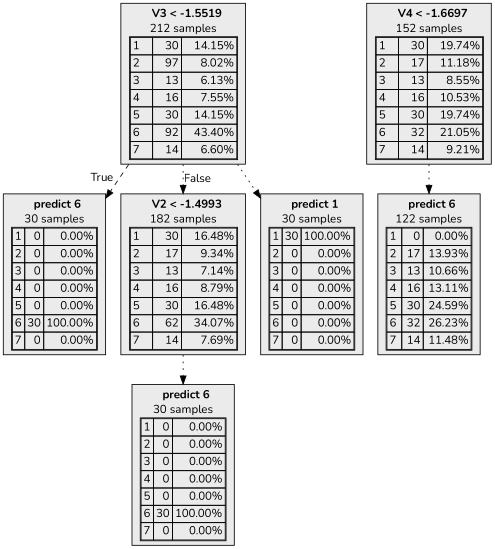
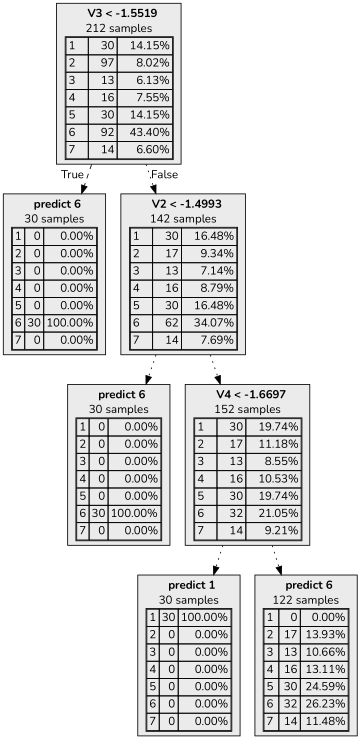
  digraph {
    fontname=Nunito
    node [fillcolor="#EBEBEB" fontname=Nunito shape=box style=filled color=black]
    edge [fontname=Nunito style=dotted]
    n1 [label=<  <TABLE BORDER="0" CELLPADDING="0">       <TR>     <TD>       <B>V3 &lt; -1.5519</B>     </TD>   </TR>      <TR>       <TD>212 samples</TD>     </TR>     <TR>   <TD>     <TABLE CELLSPACING="0">                <TR >     <TD ALIGN="LEFT">1</TD>     <TD ALIGN="RIGHT">30</TD>     <TD ALIGN="RIGHT">14.15%</TD>   </TR>   <TR >     <TD ALIGN="LEFT">2</TD>     <TD ALIGN="RIGHT">97</TD>     <TD ALIGN="RIGHT">8.02%</TD>   </TR>   <TR >     <TD ALIGN="LEFT">3</TD>     <TD ALIGN="RIGHT">13</TD>     <TD ALIGN="RIGHT">6.13%</TD>   </TR>   <TR >     <TD ALIGN="LEFT">4</TD>     <TD ALIGN="RIGHT">16</TD>     <TD ALIGN="RIGHT">7.55%</TD>   </TR>   <TR >     <TD ALIGN="LEFT">5</TD>     <TD ALIGN="RIGHT">30</TD>     <TD ALIGN="RIGHT">14.15%</TD>   </TR>   <TR class="highlighted">     <TD ALIGN="LEFT">6</TD>     <TD ALIGN="RIGHT">92</TD>     <TD ALIGN="RIGHT">43.40%</TD>   </TR>   <TR >     <TD ALIGN="LEFT">7</TD>     <TD ALIGN="RIGHT">14</TD>     <TD ALIGN="RIGHT">6.60%</TD>   </TR>      </TABLE>   </TD> </TR>    </TABLE> > color=""]
    n2 [label=<  <TABLE BORDER="0" CELLPADDING="0">       <TR>     <TD>       <B>predict 6</B>     </TD>   </TR>      <TR>       <TD>30 samples</TD>     </TR>     <TR>   <TD>     <TABLE CELLSPACING="0">                <TR >     <TD ALIGN="LEFT">1</TD>     <TD ALIGN="RIGHT">0</TD>     <TD ALIGN="RIGHT">0.00%</TD>   </TR>   <TR >     <TD ALIGN="LEFT">2</TD>     <TD ALIGN="RIGHT">0</TD>     <TD ALIGN="RIGHT">0.00%</TD>   </TR>   <TR >     <TD ALIGN="LEFT">3</TD>     <TD ALIGN="RIGHT">0</TD>     <TD ALIGN="RIGHT">0.00%</TD>   </TR>   <TR >     <TD ALIGN="LEFT">4</TD>     <TD ALIGN="RIGHT">0</TD>     <TD ALIGN="RIGHT">0.00%</TD>   </TR>   <TR >     <TD ALIGN="LEFT">5</TD>     <TD ALIGN="RIGHT">0</TD>     <TD ALIGN="RIGHT">0.00%</TD>   </TR>   <TR class="highlighted">     <TD ALIGN="LEFT">6</TD>     <TD ALIGN="RIGHT">30</TD>     <TD ALIGN="RIGHT">100.00%</TD>   </TR>   <TR >     <TD ALIGN="LEFT">7</TD>     <TD ALIGN="RIGHT">0</TD>     <TD ALIGN="RIGHT">0.00%</TD>   </TR>      </TABLE>   </TD> </TR>    </TABLE> >]
-   n3 [label=<  <TABLE BORDER="0" CELLPADDING="0">       <TR>     <TD>       <B>V2 &lt; -1.4993</B>     </TD>   </TR>      <TR>       <TD>182 samples</TD>     </TR>     <TR>   <TD>     <TABLE CELLSPACING="0">                <TR >     <TD ALIGN="LEFT">1</TD>     <TD ALIGN="RIGHT">30</TD>     <TD ALIGN="RIGHT">16.48%</TD>   </TR>   <TR >     <TD ALIGN="LEFT">2</TD>     <TD ALIGN="RIGHT">17</TD>     <TD ALIGN="RIGHT">9.34%</TD>   </TR>   <TR >     <TD ALIGN="LEFT">3</TD>     <TD ALIGN="RIGHT">13</TD>     <TD ALIGN="RIGHT">7.14%</TD>   </TR>   <TR >     <TD ALIGN="LEFT">4</TD>     <TD ALIGN="RIGHT">16</TD>     <TD ALIGN="RIGHT">8.79%</TD>   </TR>   <TR >     <TD ALIGN="LEFT">5</TD>     <TD ALIGN="RIGHT">30</TD>     <TD ALIGN="RIGHT">16.48%</TD>   </TR>   <TR class="highlighted">     <TD ALIGN="LEFT">6</TD>     <TD ALIGN="RIGHT">62</TD>     <TD ALIGN="RIGHT">34.07%</TD>   </TR>   <TR >     <TD ALIGN="LEFT">7</TD>     <TD ALIGN="RIGHT">14</TD>     <TD ALIGN="RIGHT">7.69%</TD>   </TR>      </TABLE>   </TD> </TR>    </TABLE> > color=""]
+   n3 [label=<  <TABLE BORDER="0" CELLPADDING="0">       <TR>     <TD>       <B>V2 &lt; -1.4993</B>     </TD>   </TR>      <TR>       <TD>142 samples</TD>     </TR>     <TR>   <TD>     <TABLE CELLSPACING="0">                <TR >     <TD ALIGN="LEFT">1</TD>     <TD ALIGN="RIGHT">30</TD>     <TD ALIGN="RIGHT">16.48%</TD>   </TR>   <TR >     <TD ALIGN="LEFT">2</TD>     <TD ALIGN="RIGHT">17</TD>     <TD ALIGN="RIGHT">9.34%</TD>   </TR>   <TR >     <TD ALIGN="LEFT">3</TD>     <TD ALIGN="RIGHT">13</TD>     <TD ALIGN="RIGHT">7.14%</TD>   </TR>   <TR >     <TD ALIGN="LEFT">4</TD>     <TD ALIGN="RIGHT">16</TD>     <TD ALIGN="RIGHT">8.79%</TD>   </TR>   <TR >     <TD ALIGN="LEFT">5</TD>     <TD ALIGN="RIGHT">30</TD>     <TD ALIGN="RIGHT">16.48%</TD>   </TR>   <TR class="highlighted">     <TD ALIGN="LEFT">6</TD>     <TD ALIGN="RIGHT">62</TD>     <TD ALIGN="RIGHT">34.07%</TD>   </TR>   <TR >     <TD ALIGN="LEFT">7</TD>     <TD ALIGN="RIGHT">14</TD>     <TD ALIGN="RIGHT">7.69%</TD>   </TR>      </TABLE>   </TD> </TR>    </TABLE> > color=""]
    n4 [label=<  <TABLE BORDER="0" CELLPADDING="0">       <TR>     <TD>       <B>predict 6</B>     </TD>   </TR>      <TR>       <TD>30 samples</TD>     </TR>     <TR>   <TD>     <TABLE CELLSPACING="0">                <TR >     <TD ALIGN="LEFT">1</TD>     <TD ALIGN="RIGHT">0</TD>     <TD ALIGN="RIGHT">0.00%</TD>   </TR>   <TR >     <TD ALIGN="LEFT">2</TD>     <TD ALIGN="RIGHT">0</TD>     <TD ALIGN="RIGHT">0.00%</TD>   </TR>   <TR >     <TD ALIGN="LEFT">3</TD>     <TD ALIGN="RIGHT">0</TD>     <TD ALIGN="RIGHT">0.00%</TD>   </TR>   <TR >     <TD ALIGN="LEFT">4</TD>     <TD ALIGN="RIGHT">0</TD>     <TD ALIGN="RIGHT">0.00%</TD>   </TR>   <TR >     <TD ALIGN="LEFT">5</TD>     <TD ALIGN="RIGHT">0</TD>     <TD ALIGN="RIGHT">0.00%</TD>   </TR>   <TR class="highlighted">     <TD ALIGN="LEFT">6</TD>     <TD ALIGN="RIGHT">30</TD>     <TD ALIGN="RIGHT">100.00%</TD>   </TR>   <TR >     <TD ALIGN="LEFT">7</TD>     <TD ALIGN="RIGHT">0</TD>     <TD ALIGN="RIGHT">0.00%</TD>   </TR>      </TABLE>   </TD> </TR>    </TABLE> >]
    n5 [label=<  <TABLE BORDER="0" CELLPADDING="0">       <TR>     <TD>       <B>V4 &lt; -1.6697</B>     </TD>   </TR>      <TR>       <TD>152 samples</TD>     </TR>     <TR>   <TD>     <TABLE CELLSPACING="0">                <TR >     <TD ALIGN="LEFT">1</TD>     <TD ALIGN="RIGHT">30</TD>     <TD ALIGN="RIGHT">19.74%</TD>   </TR>   <TR >     <TD ALIGN="LEFT">2</TD>     <TD ALIGN="RIGHT">17</TD>     <TD ALIGN="RIGHT">11.18%</TD>   </TR>   <TR >     <TD ALIGN="LEFT">3</TD>     <TD ALIGN="RIGHT">13</TD>     <TD ALIGN="RIGHT">8.55%</TD>   </TR>   <TR >     <TD ALIGN="LEFT">4</TD>     <TD ALIGN="RIGHT">16</TD>     <TD ALIGN="RIGHT">10.53%</TD>   </TR>   <TR >     <TD ALIGN="LEFT">5</TD>     <TD ALIGN="RIGHT">30</TD>     <TD ALIGN="RIGHT">19.74%</TD>   </TR>   <TR class="highlighted">     <TD ALIGN="LEFT">6</TD>     <TD ALIGN="RIGHT">32</TD>     <TD ALIGN="RIGHT">21.05%</TD>   </TR>   <TR >     <TD ALIGN="LEFT">7</TD>     <TD ALIGN="RIGHT">14</TD>     <TD ALIGN="RIGHT">9.21%</TD>   </TR>      </TABLE>   </TD> </TR>    </TABLE> > color=""]
    n6 [label=<  <TABLE BORDER="0" CELLPADDING="0">       <TR>     <TD>       <B>predict 1</B>     </TD>   </TR>      <TR>       <TD>30 samples</TD>     </TR>     <TR>   <TD>     <TABLE CELLSPACING="0">                <TR class="highlighted">     <TD ALIGN="LEFT">1</TD>     <TD ALIGN="RIGHT">30</TD>     <TD ALIGN="RIGHT">100.00%</TD>   </TR>   <TR >     <TD ALIGN="LEFT">2</TD>     <TD ALIGN="RIGHT">0</TD>     <TD ALIGN="RIGHT">0.00%</TD>   </TR>   <TR >     <TD ALIGN="LEFT">3</TD>     <TD ALIGN="RIGHT">0</TD>     <TD ALIGN="RIGHT">0.00%</TD>   </TR>   <TR >     <TD ALIGN="LEFT">4</TD>     <TD ALIGN="RIGHT">0</TD>     <TD ALIGN="RIGHT">0.00%</TD>   </TR>   <TR >     <TD ALIGN="LEFT">5</TD>     <TD ALIGN="RIGHT">0</TD>     <TD ALIGN="RIGHT">0.00%</TD>   </TR>   <TR >     <TD ALIGN="LEFT">6</TD>     <TD ALIGN="RIGHT">0</TD>     <TD ALIGN="RIGHT">0.00%</TD>   </TR>   <TR >     <TD ALIGN="LEFT">7</TD>     <TD ALIGN="RIGHT">0</TD>     <TD ALIGN="RIGHT">0.00%</TD>   </TR>      </TABLE>   </TD> </TR>    </TABLE> >]
    n7 [label=<  <TABLE BORDER="0" CELLPADDING="0">       <TR>     <TD>       <B>predict 6</B>     </TD>   </TR>      <TR>       <TD>122 samples</TD>     </TR>     <TR>   <TD>     <TABLE CELLSPACING="0">                <TR >     <TD ALIGN="LEFT">1</TD>     <TD ALIGN="RIGHT">0</TD>     <TD ALIGN="RIGHT">0.00%</TD>   </TR>   <TR >     <TD ALIGN="LEFT">2</TD>     <TD ALIGN="RIGHT">17</TD>     <TD ALIGN="RIGHT">13.93%</TD>   </TR>   <TR >     <TD ALIGN="LEFT">3</TD>     <TD ALIGN="RIGHT">13</TD>     <TD ALIGN="RIGHT">10.66%</TD>   </TR>   <TR >     <TD ALIGN="LEFT">4</TD>     <TD ALIGN="RIGHT">16</TD>     <TD ALIGN="RIGHT">13.11%</TD>   </TR>   <TR >     <TD ALIGN="LEFT">5</TD>     <TD ALIGN="RIGHT">30</TD>     <TD ALIGN="RIGHT">24.59%</TD>   </TR>   <TR class="highlighted">     <TD ALIGN="LEFT">6</TD>     <TD ALIGN="RIGHT">32</TD>     <TD ALIGN="RIGHT">26.23%</TD>   </TR>   <TR >     <TD ALIGN="LEFT">7</TD>     <TD ALIGN="RIGHT">14</TD>     <TD ALIGN="RIGHT">11.48%</TD>   </TR>      </TABLE>   </TD> </TR>    </TABLE> >]
    n1 -> n2 [headlabel=True labelangle=45 labeldistance=2.5 style=dashed]
    n1 -> n3 [headlabel=False labelangle=-45 labeldistance=2.5]
    n3 -> n4
-   n1 -> n6
+   n3 -> n5
+   n5 -> n6
    n5 -> n7
  }
